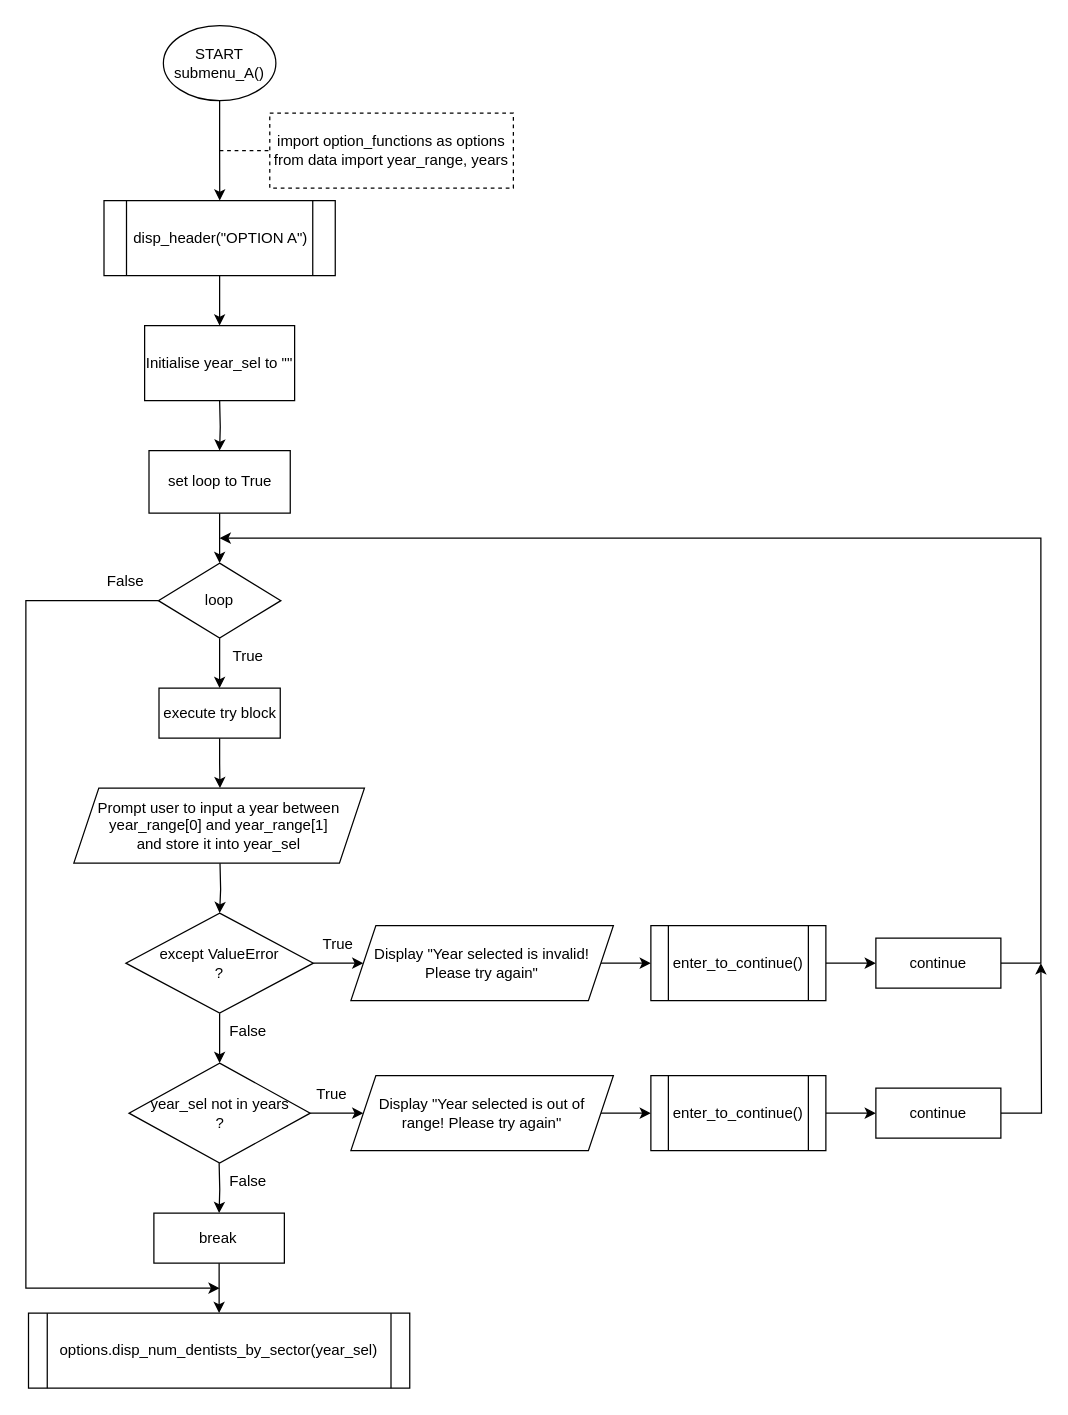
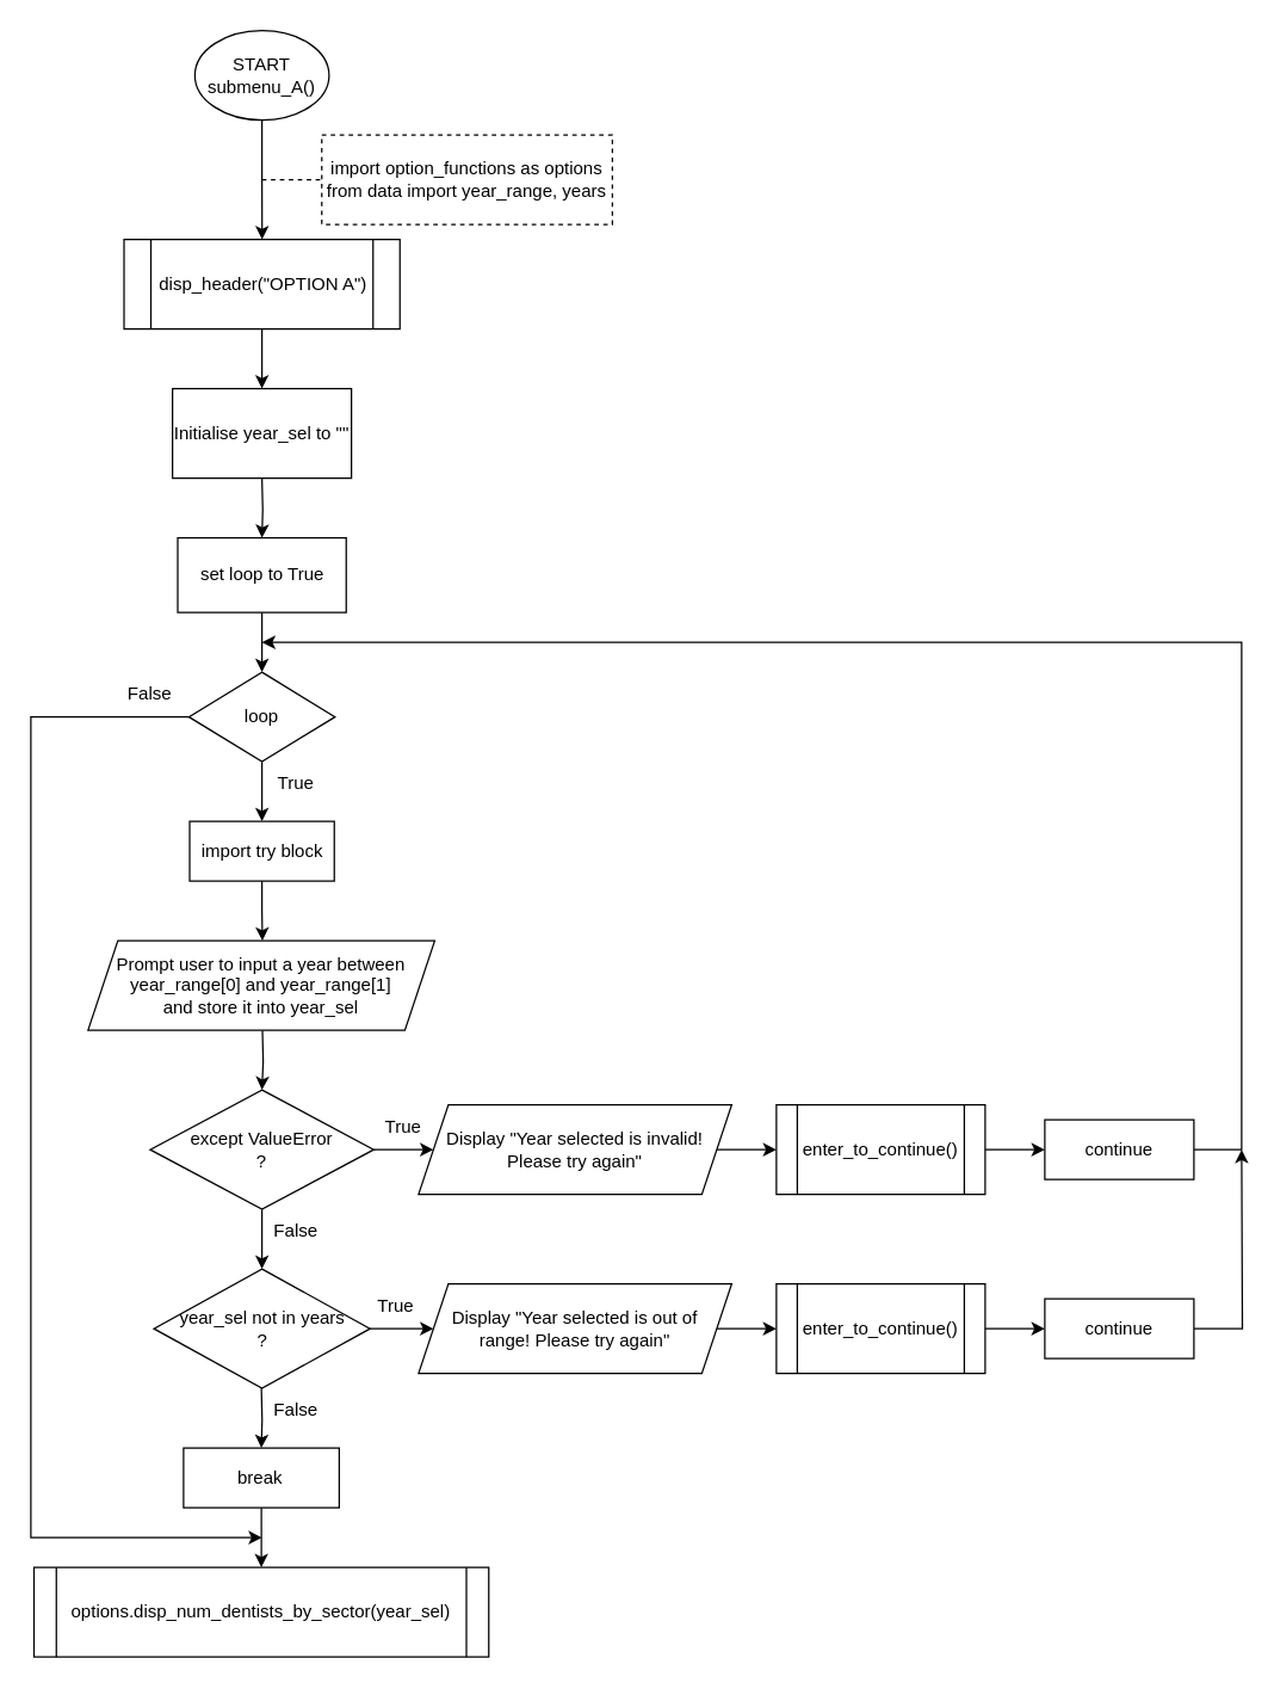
  <mxCell id="0" />
  <mxCell id="1" parent="0" />
  <mxCell id="2" value="" style="edgeStyle=orthogonalEdgeStyle;rounded=0;orthogonalLoop=1;jettySize=auto;html=1;" edge="1" parent="1" source="3"><mxGeometry relative="1" as="geometry"><mxPoint x="175.1" y="160" as="targetPoint" /></mxGeometry></mxCell>
  <mxCell id="3" value="START&lt;br&gt;submenu_A()" style="ellipse;whiteSpace=wrap;html=1;rounded=0;" vertex="1" parent="1"><mxGeometry x="130" width="90" height="60" as="geometry" y="20" /></mxCell>
  <mxCell id="4" value="&lt;div&gt;import option_functions as options&lt;/div&gt;&lt;div&gt;from data import year_range, years&lt;/div&gt;" style="rounded=0;whiteSpace=wrap;html=1;glass=0;dashed=1;" vertex="1" parent="1"><mxGeometry x="215.12" y="90" width="194.88" height="60" as="geometry" /></mxCell>
  <mxCell id="5" value="" style="endArrow=none;dashed=1;html=1;rounded=0;strokeColor=default;entryX=0;entryY=0.5;entryDx=0;entryDy=0;" edge="1" parent="1" target="4"><mxGeometry width="50" height="50" relative="1" as="geometry"><mxPoint x="175" y="120" as="sourcePoint" /><mxPoint x="367.12" y="340" as="targetPoint" /></mxGeometry></mxCell>
  <mxCell id="6" value="Initialise year_sel to &quot;&quot;" style="rounded=0;whiteSpace=wrap;html=1;" vertex="1" parent="1"><mxGeometry x="115" y="260" width="120" height="60" as="geometry" /></mxCell>
  <mxCell id="7" value="" style="edgeStyle=orthogonalEdgeStyle;rounded=0;orthogonalLoop=1;jettySize=auto;html=1;" edge="1" parent="1" source="8" target="6"><mxGeometry relative="1" as="geometry" /></mxCell>
  <mxCell id="8" value="disp_header(&quot;OPTION A&quot;)" style="shape=process;whiteSpace=wrap;html=1;backgroundOutline=1;size=0.095;" vertex="1" parent="1"><mxGeometry x="82.5" y="160" width="185" height="60" as="geometry" /></mxCell>
  <mxCell id="9" value="" style="edgeStyle=orthogonalEdgeStyle;rounded=0;orthogonalLoop=1;jettySize=auto;html=1;" edge="1" parent="1" target="11"><mxGeometry relative="1" as="geometry"><mxPoint x="175" y="320" as="sourcePoint" /></mxGeometry></mxCell>
  <mxCell id="10" value="" style="edgeStyle=orthogonalEdgeStyle;rounded=0;orthogonalLoop=1;jettySize=auto;html=1;" edge="1" parent="1" source="11" target="14"><mxGeometry relative="1" as="geometry" /></mxCell>
  <mxCell id="11" value="set loop to True" style="rounded=0;whiteSpace=wrap;html=1;" vertex="1" parent="1"><mxGeometry x="118.5" y="360" width="113" height="50" as="geometry" /></mxCell>
  <mxCell id="12" value="" style="edgeStyle=orthogonalEdgeStyle;rounded=0;orthogonalLoop=1;jettySize=auto;html=1;" edge="1" parent="1" source="14"><mxGeometry relative="1" as="geometry"><mxPoint x="175" y="550" as="targetPoint" /></mxGeometry></mxCell>
  <mxCell id="13" style="edgeStyle=orthogonalEdgeStyle;rounded=0;orthogonalLoop=1;jettySize=auto;html=1;exitX=0;exitY=0.5;exitDx=0;exitDy=0;" edge="1" parent="1" source="14"><mxGeometry relative="1" as="geometry"><mxPoint x="175" y="1030" as="targetPoint" /><Array as="points"><mxPoint x="20" y="480" /><mxPoint x="20" y="1030" /></Array></mxGeometry></mxCell>
  <mxCell id="14" value="loop" style="rhombus;whiteSpace=wrap;html=1;rounded=0;" vertex="1" parent="1"><mxGeometry x="126" y="450" width="98" height="60" as="geometry" /></mxCell>
  <mxCell id="15" value="True" style="text;html=1;strokeColor=none;fillColor=none;align=center;verticalAlign=middle;whiteSpace=wrap;rounded=0;fontFamily=Helvetica;fontSize=12.1;" vertex="1" parent="1"><mxGeometry x="168" y="510" width="60" height="30" as="geometry" /></mxCell>
  <mxCell id="16" value="False" style="text;html=1;strokeColor=none;fillColor=none;align=center;verticalAlign=middle;whiteSpace=wrap;rounded=0;fontFamily=Helvetica;fontSize=12.1;" vertex="1" parent="1"><mxGeometry x="70" y="450" width="60" height="30" as="geometry" /></mxCell>
  <mxCell id="17" value="" style="edgeStyle=orthogonalEdgeStyle;rounded=0;orthogonalLoop=1;jettySize=auto;html=1;" edge="1" parent="1" source="18"><mxGeometry relative="1" as="geometry"><mxPoint x="175.3" y="630" as="targetPoint" /></mxGeometry></mxCell>
- <mxCell id="18" value="execute try block" style="rounded=0;whiteSpace=wrap;html=1;" vertex="1" parent="1"><mxGeometry x="126.5" y="550" width="97" height="40" as="geometry" /></mxCell>
+ <mxCell id="18" value="import try block" style="rounded=0;whiteSpace=wrap;html=1;" vertex="1" parent="1"><mxGeometry x="126.5" y="550" width="97" height="40" as="geometry" /></mxCell>
  <mxCell id="19" value="" style="edgeStyle=orthogonalEdgeStyle;rounded=0;orthogonalLoop=1;jettySize=auto;html=1;" edge="1" parent="1" target="22"><mxGeometry relative="1" as="geometry"><mxPoint x="175.3" y="690" as="sourcePoint" /></mxGeometry></mxCell>
  <mxCell id="20" value="" style="edgeStyle=orthogonalEdgeStyle;rounded=0;orthogonalLoop=1;jettySize=auto;html=1;" edge="1" parent="1" source="22" target="25"><mxGeometry relative="1" as="geometry" /></mxCell>
  <mxCell id="21" value="" style="edgeStyle=orthogonalEdgeStyle;rounded=0;orthogonalLoop=1;jettySize=auto;html=1;" edge="1" parent="1" source="22" target="32"><mxGeometry relative="1" as="geometry" /></mxCell>
  <mxCell id="22" value="except ValueError&lt;br&gt;?" style="rhombus;whiteSpace=wrap;html=1;" vertex="1" parent="1"><mxGeometry x="100" y="730" width="150" height="80" as="geometry" /></mxCell>
  <mxCell id="23" value="Prompt user to input a year between year_range[0] and year_range[1]&lt;br&gt;and store it into year_sel" style="shape=parallelogram;perimeter=parallelogramPerimeter;whiteSpace=wrap;html=1;fixedSize=1;" vertex="1" parent="1"><mxGeometry x="58.35" y="630" width="232.5" height="60" as="geometry" /></mxCell>
  <mxCell id="24" value="" style="edgeStyle=orthogonalEdgeStyle;rounded=0;orthogonalLoop=1;jettySize=auto;html=1;" edge="1" parent="1" source="25" target="27"><mxGeometry relative="1" as="geometry" /></mxCell>
  <mxCell id="25" value="Display &quot;Year selected is invalid! Please try again&quot;" style="shape=parallelogram;perimeter=parallelogramPerimeter;whiteSpace=wrap;html=1;fixedSize=1;" vertex="1" parent="1"><mxGeometry x="280" y="740" width="210" height="60" as="geometry" /></mxCell>
  <mxCell id="26" value="" style="edgeStyle=orthogonalEdgeStyle;rounded=0;orthogonalLoop=1;jettySize=auto;html=1;" edge="1" parent="1" source="27" target="30"><mxGeometry relative="1" as="geometry" /></mxCell>
  <mxCell id="27" value="enter_to_continue()" style="shape=process;whiteSpace=wrap;html=1;backgroundOutline=1;" vertex="1" parent="1"><mxGeometry x="520" y="740" width="140" height="60" as="geometry" /></mxCell>
  <mxCell id="28" value="True" style="text;html=1;strokeColor=none;fillColor=none;align=center;verticalAlign=middle;whiteSpace=wrap;rounded=0;" vertex="1" parent="1"><mxGeometry x="240" y="740" width="60" height="30" as="geometry" /></mxCell>
  <mxCell id="29" style="edgeStyle=orthogonalEdgeStyle;rounded=0;orthogonalLoop=1;jettySize=auto;html=1;exitX=1;exitY=0.5;exitDx=0;exitDy=0;" edge="1" parent="1" source="30"><mxGeometry relative="1" as="geometry"><mxPoint x="175" y="430" as="targetPoint" /><Array as="points"><mxPoint x="832" y="770" /></Array></mxGeometry></mxCell>
  <mxCell id="30" value="continue" style="rounded=0;whiteSpace=wrap;html=1;" vertex="1" parent="1"><mxGeometry x="700" y="750" width="100" height="40" as="geometry" /></mxCell>
  <mxCell id="31" value="" style="edgeStyle=orthogonalEdgeStyle;rounded=0;orthogonalLoop=1;jettySize=auto;html=1;" edge="1" parent="1" source="32" target="34"><mxGeometry relative="1" as="geometry" /></mxCell>
  <mxCell id="32" value="year_sel not in years&lt;br&gt;?" style="rhombus;whiteSpace=wrap;html=1;" vertex="1" parent="1"><mxGeometry x="102.5" y="850" width="145" height="80" as="geometry" /></mxCell>
  <mxCell id="33" value="" style="edgeStyle=orthogonalEdgeStyle;rounded=0;orthogonalLoop=1;jettySize=auto;html=1;" edge="1" parent="1" source="34" target="36"><mxGeometry relative="1" as="geometry" /></mxCell>
  <mxCell id="34" value="Display &quot;Year selected is out of &lt;br&gt;range! Please try again&quot;" style="shape=parallelogram;perimeter=parallelogramPerimeter;whiteSpace=wrap;html=1;fixedSize=1;" vertex="1" parent="1"><mxGeometry x="280" y="860" width="210" height="60" as="geometry" /></mxCell>
  <mxCell id="35" value="" style="edgeStyle=orthogonalEdgeStyle;rounded=0;orthogonalLoop=1;jettySize=auto;html=1;" edge="1" parent="1" source="36" target="38"><mxGeometry relative="1" as="geometry" /></mxCell>
  <mxCell id="36" value="enter_to_continue()" style="shape=process;whiteSpace=wrap;html=1;backgroundOutline=1;" vertex="1" parent="1"><mxGeometry x="520" y="860" width="140" height="60" as="geometry" /></mxCell>
  <mxCell id="37" style="edgeStyle=orthogonalEdgeStyle;rounded=0;orthogonalLoop=1;jettySize=auto;html=1;exitX=1;exitY=0.5;exitDx=0;exitDy=0;" edge="1" parent="1" source="38"><mxGeometry relative="1" as="geometry"><mxPoint x="832" y="770" as="targetPoint" /></mxGeometry></mxCell>
  <mxCell id="38" value="continue" style="rounded=0;whiteSpace=wrap;html=1;" vertex="1" parent="1"><mxGeometry x="700" y="870" width="100" height="40" as="geometry" /></mxCell>
  <mxCell id="39" value="True" style="text;html=1;strokeColor=none;fillColor=none;align=center;verticalAlign=middle;whiteSpace=wrap;rounded=0;" vertex="1" parent="1"><mxGeometry x="235" y="860" width="60" height="30" as="geometry" /></mxCell>
  <mxCell id="40" value="False" style="text;html=1;strokeColor=none;fillColor=none;align=center;verticalAlign=middle;whiteSpace=wrap;rounded=0;fontFamily=Helvetica;fontSize=12.1;" vertex="1" parent="1"><mxGeometry x="168" y="810" width="60" height="30" as="geometry" /></mxCell>
  <mxCell id="41" value="" style="edgeStyle=orthogonalEdgeStyle;rounded=0;orthogonalLoop=1;jettySize=auto;html=1;" edge="1" parent="1" target="43"><mxGeometry relative="1" as="geometry"><mxPoint x="174.6" y="930" as="sourcePoint" /></mxGeometry></mxCell>
  <mxCell id="42" value="" style="edgeStyle=orthogonalEdgeStyle;rounded=0;orthogonalLoop=1;jettySize=auto;html=1;" edge="1" parent="1" source="43" target="45"><mxGeometry relative="1" as="geometry" /></mxCell>
  <mxCell id="43" value="break" style="whiteSpace=wrap;html=1;" vertex="1" parent="1"><mxGeometry x="122.41" y="970" width="104.38" height="40" as="geometry" /></mxCell>
  <mxCell id="44" value="False" style="text;html=1;strokeColor=none;fillColor=none;align=center;verticalAlign=middle;whiteSpace=wrap;rounded=0;fontFamily=Helvetica;fontSize=12.1;" vertex="1" parent="1"><mxGeometry x="167.6" y="930" width="60" height="30" as="geometry" /></mxCell>
  <mxCell id="45" value="options.disp_num_dentists_by_sector(year_sel)" style="shape=process;whiteSpace=wrap;html=1;backgroundOutline=1;size=0.049;" vertex="1" parent="1"><mxGeometry x="22.1" y="1050" width="305" height="60" as="geometry" /></mxCell>
